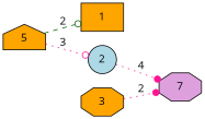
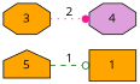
  digraph {
    fontname="Open Sans"
    rankdir=LR
    node [fillcolor=orange fontname="Open Sans" shape=octagon style=filled]
    edge [arrowhead=odot color=deeppink fontname="Open Sans" style=dotted]
    n1 [label=5 shape=house]
    1 [shape=box]
-   2 [fillcolor=lightblue shape=circle]
-   4 [fillcolor=plum label=7]
+   4 [fillcolor=plum]
    3
-   n1 -> 1 [color=darkgreen label=2 style=dashed]
-   n1 -> 2 [label=3]
-   2 -> 4 [arrowhead=dot label=4]
+   n1 -> 1 [color=darkgreen label=1 style=dashed]
    3 -> 4 [arrowhead=dot label=2]
  }
